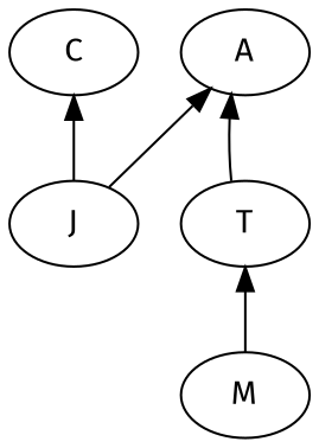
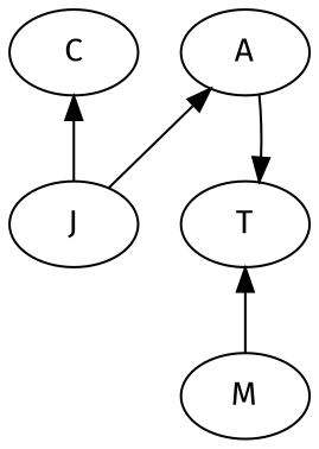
  digraph {
    fontname="Fira Sans"
    node [fontname="Fira Sans" style=solid]
    edge [dir=back fontname="Fira Sans"]
    C
    J
    A
    T
    M
    C -> J
    A -> J
-   A -> T
+   T -> A
    T -> M
  }
